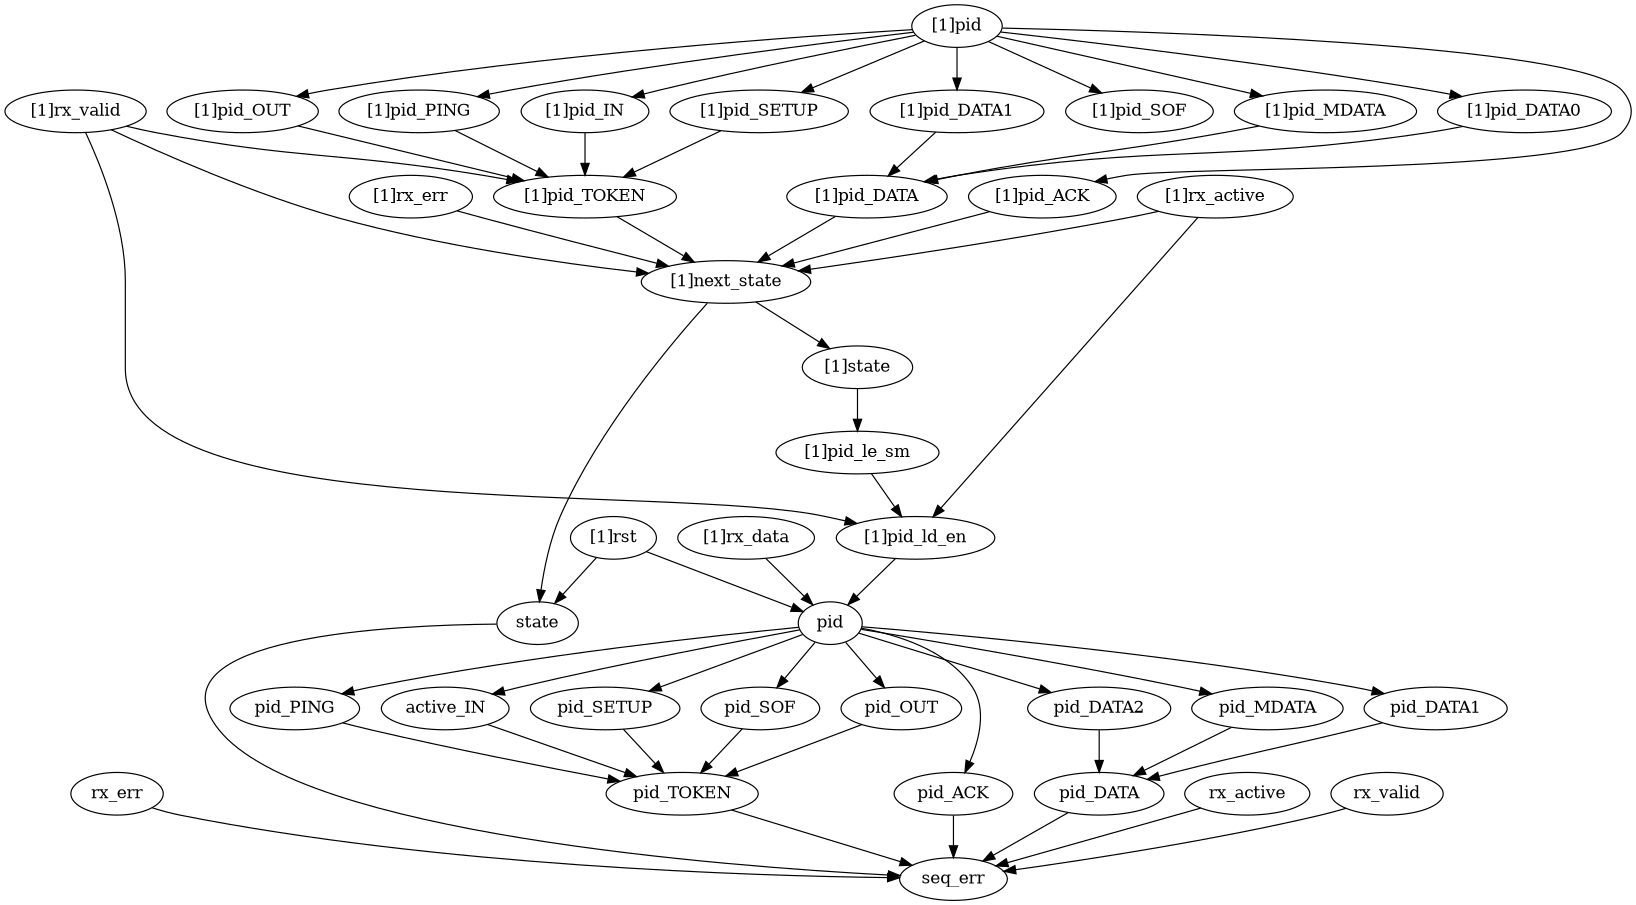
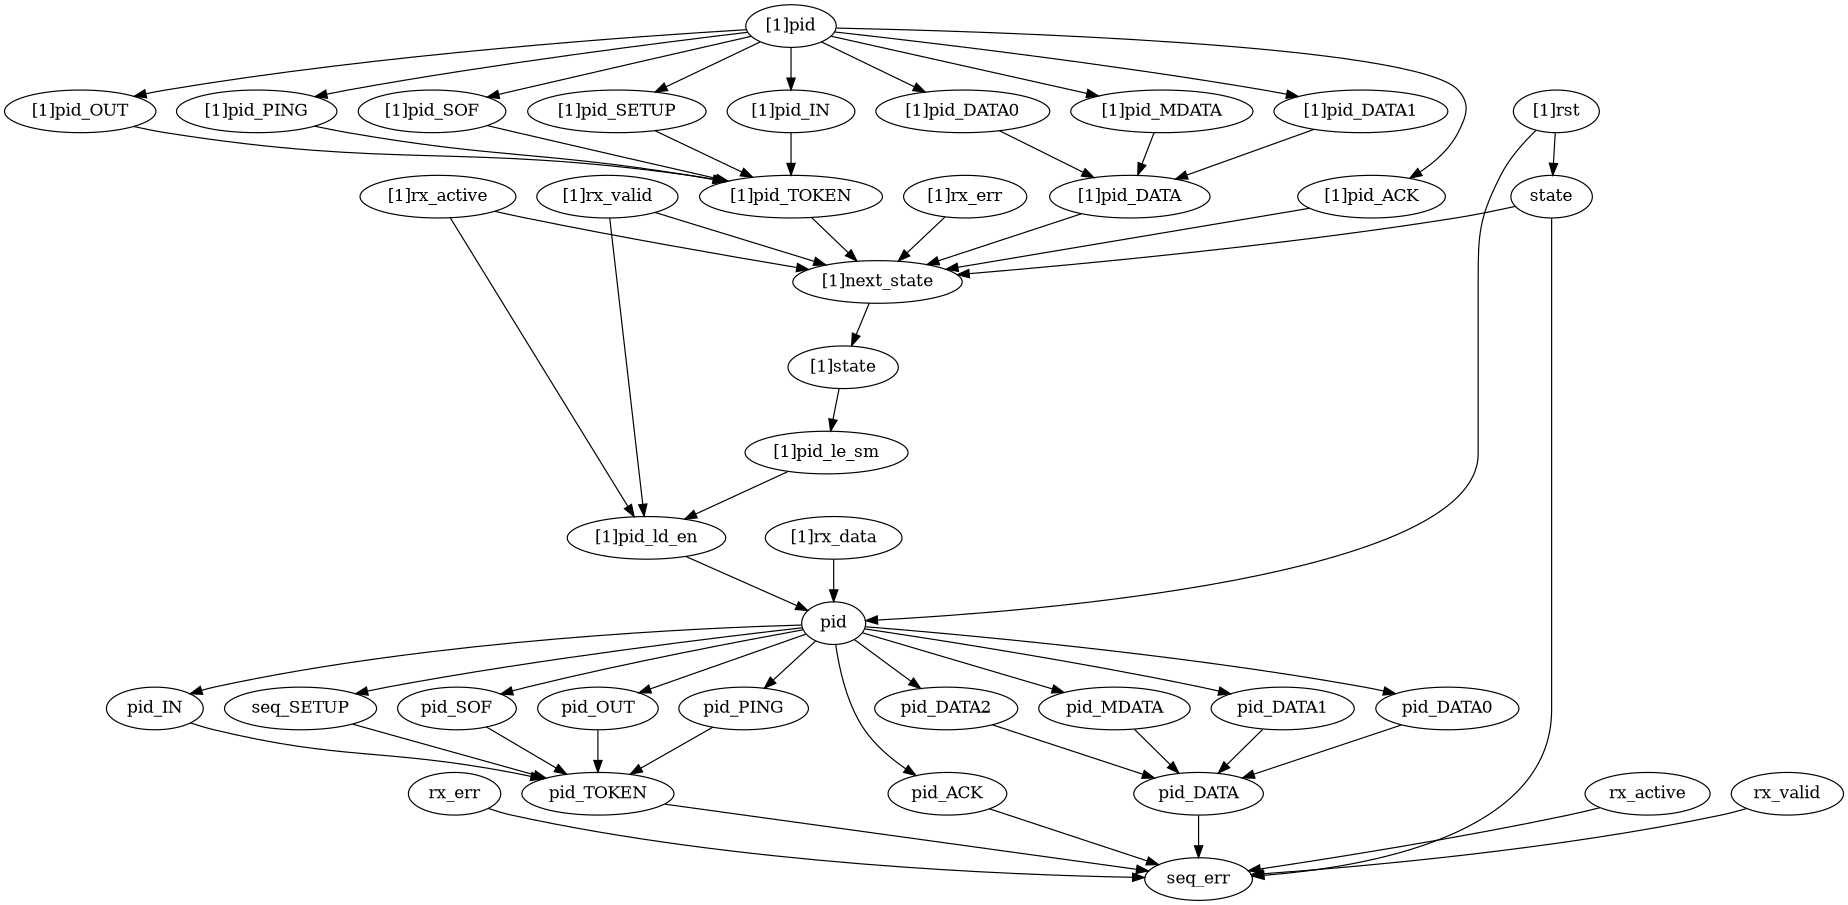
  strict digraph {
    node [complexity=18 importance=0.0869237118205 rank=0.00579491412136]
    rx_err [complexity=24 importance=0.189807240085 rank=0.00790863500356]
    seq_err [complexity=0 importance=0.0226156419786 rank=0.0]
    pid_SOF [complexity=15]
    pid_TOKEN [complexity=9 importance=0.0775493771299 rank=0.00861659745888]
    "[1]rx_err" [complexity=25 importance=1.6203897997 rank=0.064815591988]
    "[1]next_state" [complexity=3 importance=0.115107692532 rank=0.0383692308439]
    state [complexity=1 importance=0.0750364130025 rank=0.0750364130025]
    "[1]state" [complexity=10 importance=0.10334987341 rank=0.010334987341]
    "[1]rst" [complexity=5 importance=0.108303507702 rank=0.0216607015404]
    pid [complexity=4 importance=0.0497107017228 rank=0.0124276754307]
    pid_OUT [complexity=15]
    pid_MDATA [complexity=14 importance=0.0822365140372 rank=0.00587403671695]
    pid_DATA1 [complexity=14 importance=0.0822365140372 rank=0.00587403671695]
+   pid_DATA0 [complexity=14 importance=0.0822365140372 rank=0.00587403671695]
    pid_PING [complexity=15]
-   pid_IN [complexity=15 label=active_IN]
+   pid_IN [complexity=15]
    pid_DATA2 [complexity=14 importance=0.0822365140372 rank=0.00587403671695]
    pid_ACK [complexity=2 importance=0.0319899766692 rank=0.0159949883346]
-   pid_SETUP [complexity=15]
+   pid_SETUP [complexity=15 label=seq_SETUP]
    pid_DATA [complexity=9 importance=0.0728621793467 rank=0.00809579770519]
    "[1]pid_IN" [importance=0.50212319799 rank=0.0278957332217]
    "[1]pid_TOKEN" [complexity=12 importance=0.492748863299 rank=0.0410624052749]
    "[1]pid_DATA1" [complexity=17 importance=0.382328307675 rank=0.0224899004515]
    "[1]pid_DATA" [complexity=12 importance=0.372953972984 rank=0.0310794977487]
    "[1]pid_DATA0" [complexity=17 importance=0.382328307675 rank=0.0224899004515]
    "[1]pid" [complexity=7 importance=0.487525829871 rank=0.0696465471244]
    "[1]pid_OUT" [importance=0.50212319799 rank=0.0278957332217]
    "[1]pid_MDATA" [complexity=17 importance=0.382328307675 rank=0.0224899004515]
    "[1]pid_PING" [importance=0.50212319799 rank=0.0278957332217]
    "[1]pid_SOF" [importance=0.50212319799 rank=0.0278957332217]
    "[1]pid_ACK" [complexity=5 importance=0.469805104817 rank=0.0939610209635]
    "[1]pid_SETUP" [importance=0.50212319799 rank=0.0278957332217]
    "[1]pid_le_sm" [complexity=9 importance=0.0735447443651 rank=0.00817163826279]
    "[1]pid_ld_en" [complexity=5 importance=0.0638346491901 rank=0.012766929838]
    "[1]rx_data" [complexity=6 importance=0.0585928059793 rank=0.00976546766321]
    rx_active [importance=0.12196031415 rank=0.00677557300831]
    rx_valid [complexity=16 importance=0.099344672171 rank=0.00620904201068]
    "[1]rx_active" [complexity=9 importance=0.0727167534466 rank=0.00807963927184]
    "[1]rx_valid" [complexity=9 importance=0.0727167534466 rank=0.00807963927184]
    rx_err -> seq_err
    pid_SOF -> pid_TOKEN
    pid_TOKEN -> seq_err
    "[1]rx_err" -> "[1]next_state"
-   "[1]next_state" -> state
+   state -> "[1]next_state"
    "[1]next_state" -> "[1]state"
    state -> seq_err
    "[1]state" -> "[1]pid_le_sm"
    "[1]rst" -> state
    "[1]rst" -> pid
    pid -> pid_SOF
    pid -> pid_OUT
    pid -> pid_MDATA
    pid -> pid_DATA1
+   pid -> pid_DATA0
    pid -> pid_PING
    pid -> pid_IN
    pid -> pid_DATA2
    pid -> pid_ACK
    pid -> pid_SETUP
    pid_OUT -> pid_TOKEN
    pid_MDATA -> pid_DATA
    pid_DATA1 -> pid_DATA
+   pid_DATA0 -> pid_DATA
    pid_PING -> pid_TOKEN
    pid_IN -> pid_TOKEN
    pid_DATA2 -> pid_DATA
    pid_ACK -> seq_err
    pid_SETUP -> pid_TOKEN
    pid_DATA -> seq_err
    "[1]pid_IN" -> "[1]pid_TOKEN"
    "[1]pid_TOKEN" -> "[1]next_state"
    "[1]pid_DATA1" -> "[1]pid_DATA"
    "[1]pid_DATA" -> "[1]next_state"
    "[1]pid_DATA0" -> "[1]pid_DATA"
    "[1]pid" -> "[1]pid_IN"
    "[1]pid" -> "[1]pid_DATA1"
    "[1]pid" -> "[1]pid_DATA0"
    "[1]pid" -> "[1]pid_OUT"
    "[1]pid" -> "[1]pid_MDATA"
    "[1]pid" -> "[1]pid_PING"
    "[1]pid" -> "[1]pid_SOF"
    "[1]pid" -> "[1]pid_ACK"
    "[1]pid" -> "[1]pid_SETUP"
    "[1]pid_OUT" -> "[1]pid_TOKEN"
    "[1]pid_MDATA" -> "[1]pid_DATA"
    "[1]pid_PING" -> "[1]pid_TOKEN"
-   "[1]rx_valid" -> "[1]pid_TOKEN"
+   "[1]pid_SOF" -> "[1]pid_TOKEN"
    "[1]pid_ACK" -> "[1]next_state"
    "[1]pid_SETUP" -> "[1]pid_TOKEN"
    "[1]pid_le_sm" -> "[1]pid_ld_en"
    "[1]pid_ld_en" -> pid
    "[1]rx_data" -> pid
    rx_active -> seq_err
    rx_valid -> seq_err
    "[1]rx_active" -> "[1]next_state"
    "[1]rx_active" -> "[1]pid_ld_en"
    "[1]rx_valid" -> "[1]next_state"
    "[1]rx_valid" -> "[1]pid_ld_en"
  }
